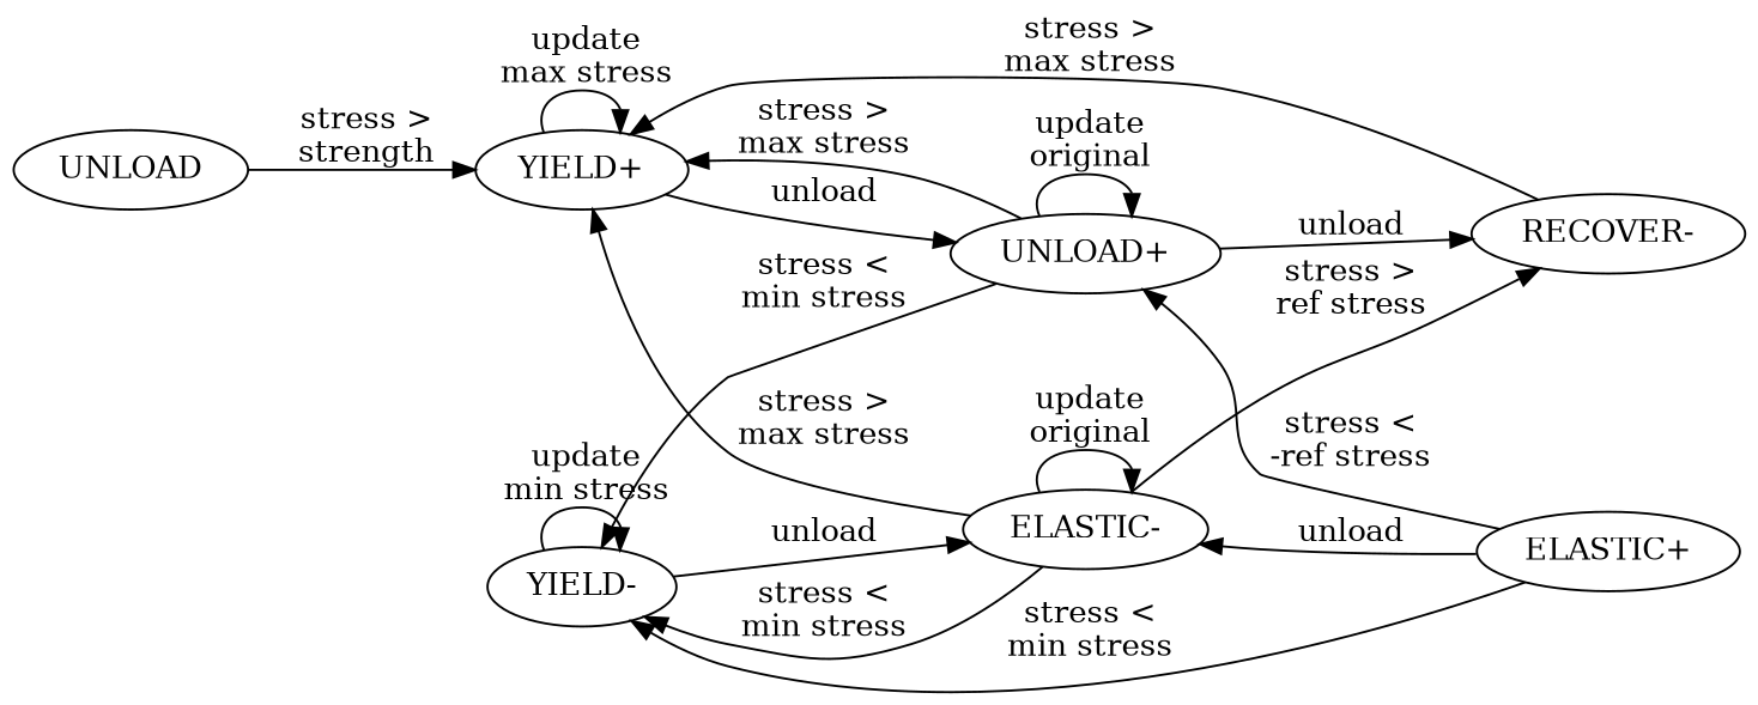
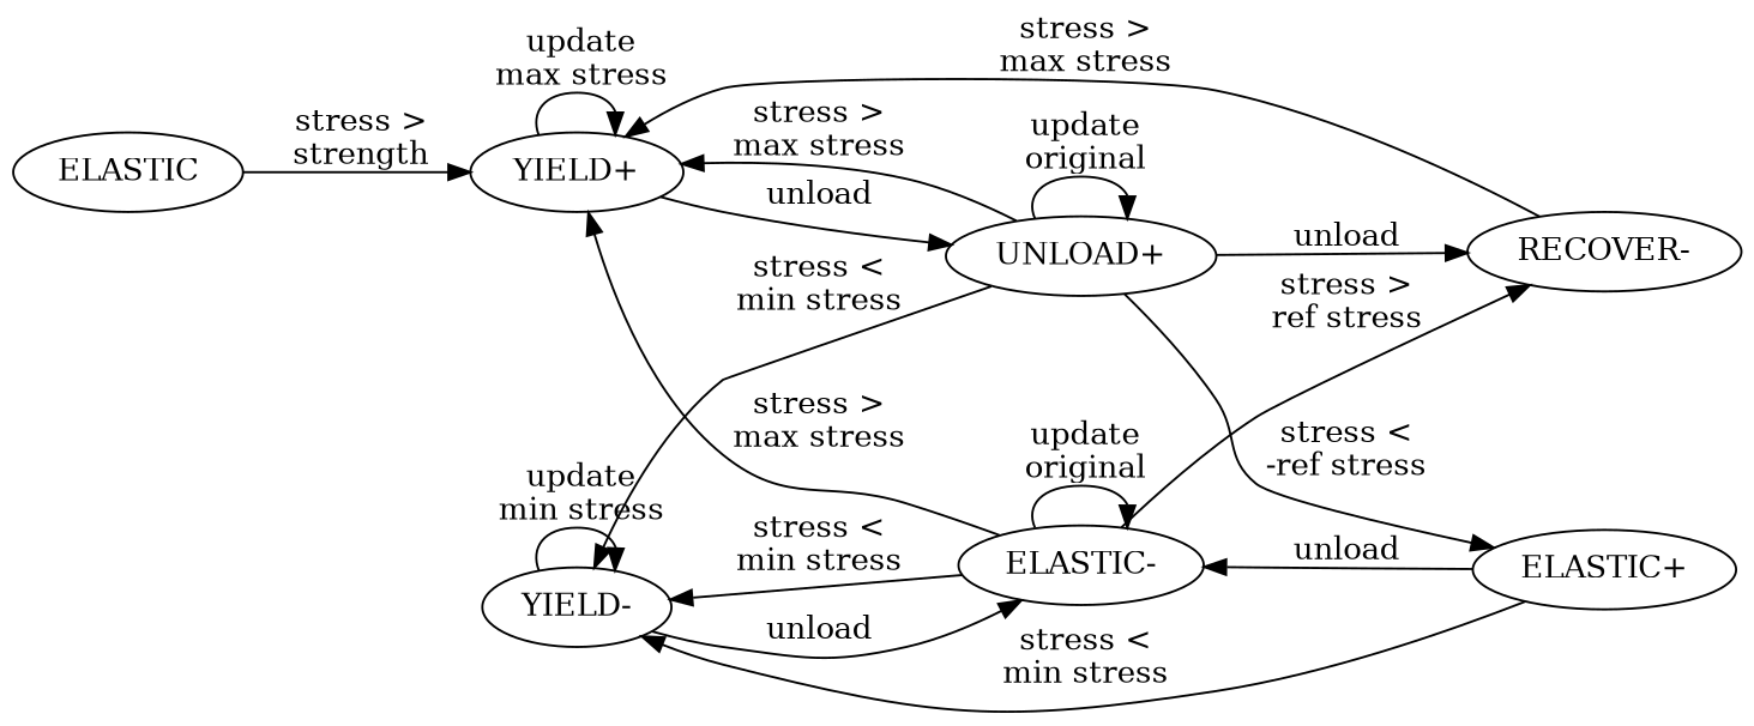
  digraph {
    rankdir=LR
    node [shape=ellipse]
    n1 [label="YIELD+"]
    n2 [label="YIELD-"]
    n3 [label="UNLOAD+"]
    n4 [label="ELASTIC-"]
    n5 [label="ELASTIC+"]
    n6 [label="RECOVER-"]
-   n7 [label=UNLOAD]
+   n7 [label=ELASTIC]
    subgraph sub_1 {
      rank=same
      n1
      n2
    }
    subgraph sub_2 {
      rank=same
      n3
      n4
    }
    subgraph sub_3 {
      rank=same
      n5
      n6
    }
    n1 -> n1 [label=" update\n max stress"]
    n1 -> n3 [label=" unload"]
    n2 -> n2 [label=" update\n min stress"]
    n2 -> n4 [label=" unload"]
    n3 -> n1 [label=" stress >\n max stress"]
    n3 -> n2 [label=" stress <\n min stress"]
    n3 -> n3 [label=" update\n original"]
-   n5 -> n3 [label=" stress <\n -ref stress"]
+   n3 -> n5 [label=" stress <\n -ref stress"]
    n3 -> n6 [label=" unload"]
    n4 -> n1 [label=" stress >\n max stress"]
    n4 -> n2 [label=" stress <\n min stress"]
    n4 -> n4 [label=" update\n original"]
    n4 -> n6 [label=" stress >\n ref stress"]
    n5 -> n2 [label=" stress <\n min stress"]
    n5 -> n4 [label=" unload"]
    n6 -> n1 [label=" stress >\n max stress"]
    n7 -> n1 [label=" stress >\n strength"]
  }
